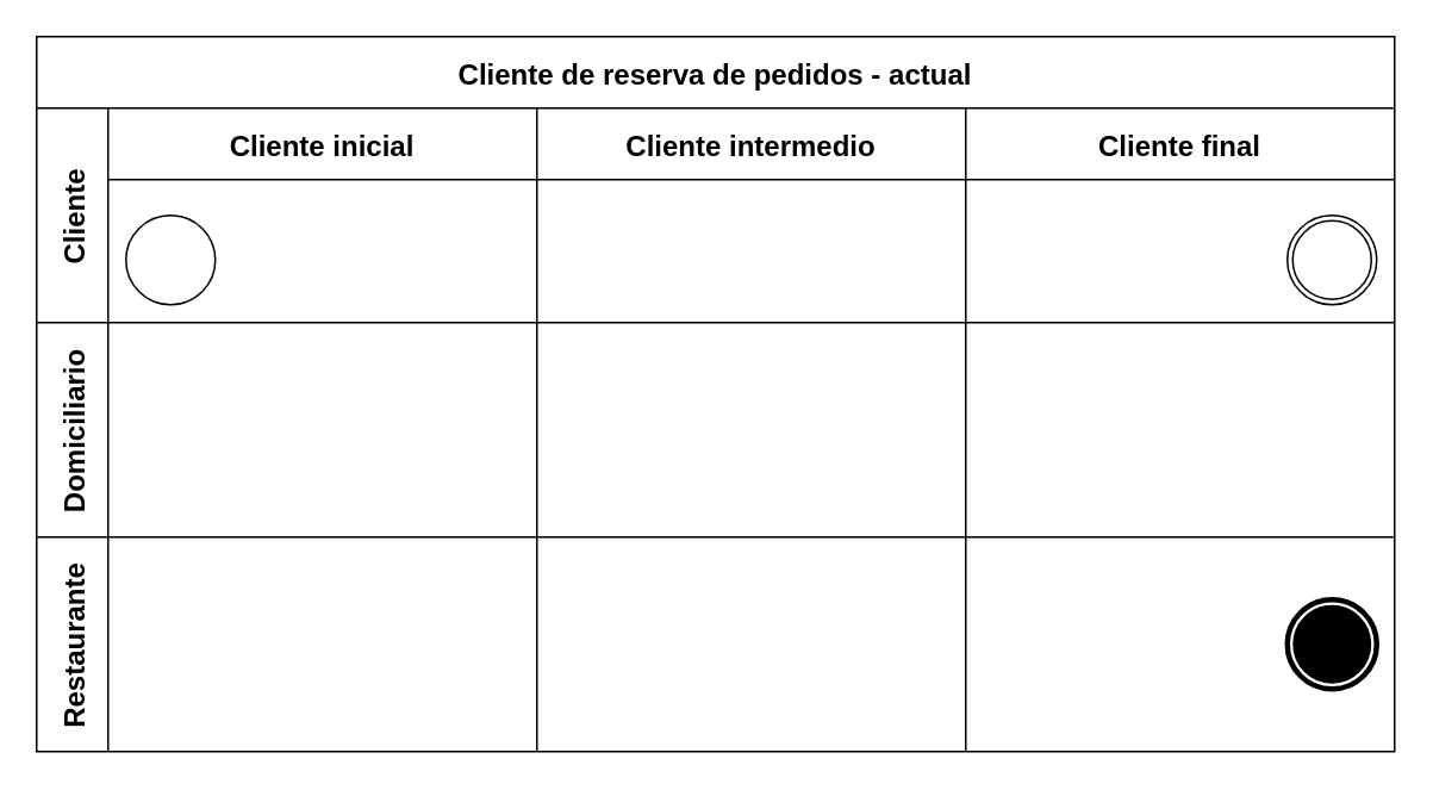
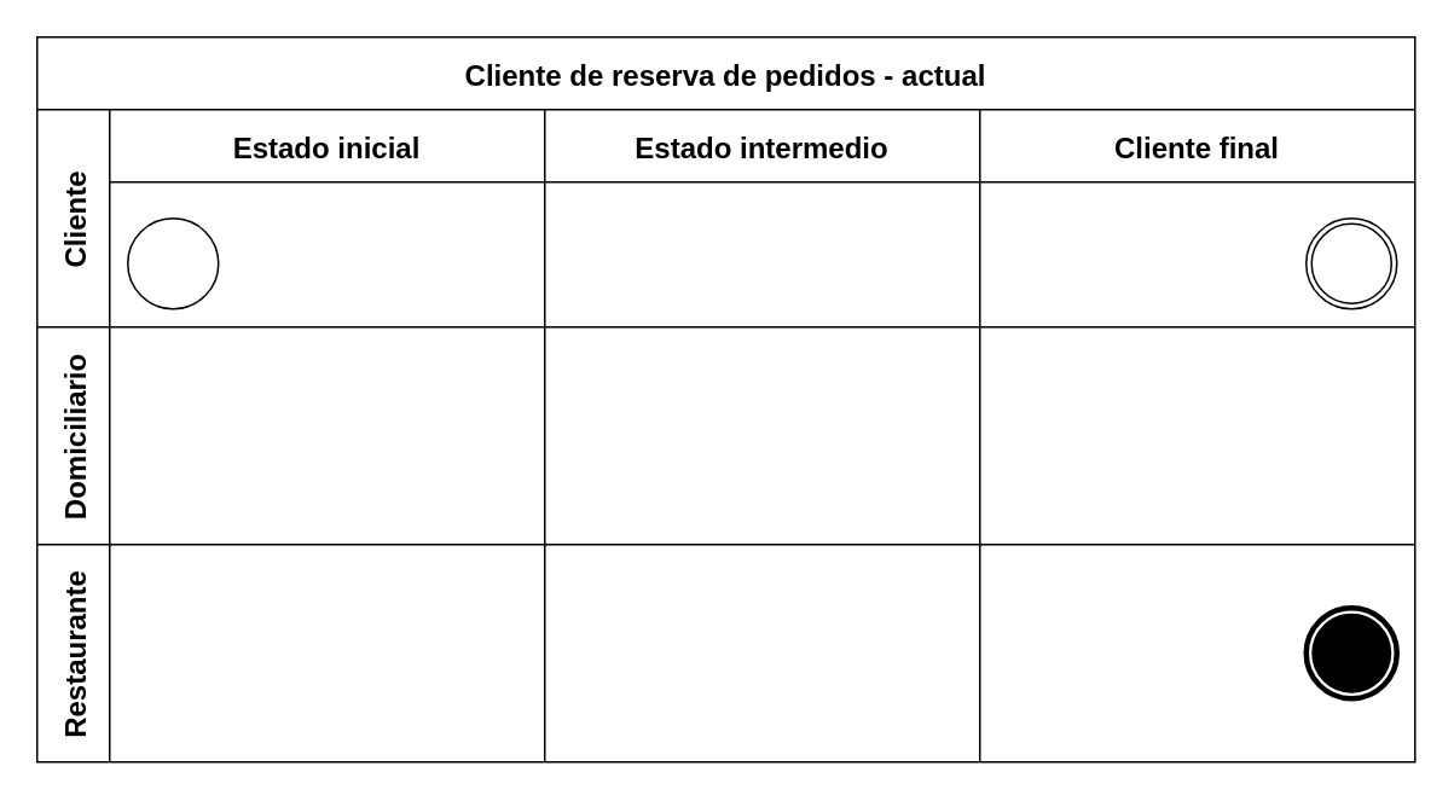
  <mxCell id="0" />
  <mxCell id="1" parent="0" />
  <mxCell id="2" value="Cliente de reserva de pedidos - actual" style="shape=table;childLayout=tableLayout;startSize=40;collapsible=0;recursiveResize=0;expand=0;fontSize=16;fontStyle=1" vertex="1" parent="1"><mxGeometry x="20" y="20" width="760" height="400" as="geometry" /></mxCell>
  <mxCell id="3" value="Cliente" style="shape=tableRow;horizontal=0;swimlaneHead=0;swimlaneBody=0;top=0;left=0;strokeColor=inherit;bottom=0;right=0;dropTarget=0;fontStyle=1;fillColor=none;points=[[0,0.5],[1,0.5]];portConstraint=eastwest;startSize=40;collapsible=0;recursiveResize=0;expand=0;fontSize=16;" vertex="1" parent="2"><mxGeometry y="40" width="760" height="120" as="geometry" /></mxCell>
- <mxCell id="4" value="Cliente inicial" style="swimlane;swimlaneHead=0;swimlaneBody=0;fontStyle=1;strokeColor=inherit;connectable=0;fillColor=none;startSize=40;collapsible=0;recursiveResize=0;expand=0;fontSize=16;" vertex="1" parent="3"><mxGeometry x="40" width="240" height="120" as="geometry"><mxRectangle width="240" height="120" as="alternateBounds" /></mxGeometry></mxCell>
+ <mxCell id="4" value="Estado inicial" style="swimlane;swimlaneHead=0;swimlaneBody=0;fontStyle=1;strokeColor=inherit;connectable=0;fillColor=none;startSize=40;collapsible=0;recursiveResize=0;expand=0;fontSize=16;" vertex="1" parent="3"><mxGeometry x="40" width="240" height="120" as="geometry"><mxRectangle width="240" height="120" as="alternateBounds" /></mxGeometry></mxCell>
  <mxCell id="5" value="" style="points=[[0.145,0.145,0],[0.5,0,0],[0.855,0.145,0],[1,0.5,0],[0.855,0.855,0],[0.5,1,0],[0.145,0.855,0],[0,0.5,0]];shape=mxgraph.bpmn.event;html=1;verticalLabelPosition=bottom;labelBackgroundColor=#ffffff;verticalAlign=top;align=center;perimeter=ellipsePerimeter;outlineConnect=0;aspect=fixed;outline=standard;symbol=general;" vertex="1" parent="4"><mxGeometry x="10" y="60" width="50" height="50" as="geometry" /></mxCell>
- <mxCell id="6" value="Cliente intermedio" style="swimlane;swimlaneHead=0;swimlaneBody=0;fontStyle=1;strokeColor=inherit;connectable=0;fillColor=none;startSize=40;collapsible=0;recursiveResize=0;expand=0;fontSize=16;" vertex="1" parent="3"><mxGeometry x="280" width="240" height="120" as="geometry"><mxRectangle width="240" height="120" as="alternateBounds" /></mxGeometry></mxCell>
+ <mxCell id="6" value="Estado intermedio" style="swimlane;swimlaneHead=0;swimlaneBody=0;fontStyle=1;strokeColor=inherit;connectable=0;fillColor=none;startSize=40;collapsible=0;recursiveResize=0;expand=0;fontSize=16;" vertex="1" parent="3"><mxGeometry x="280" width="240" height="120" as="geometry"><mxRectangle width="240" height="120" as="alternateBounds" /></mxGeometry></mxCell>
  <mxCell id="7" value="Cliente final" style="swimlane;swimlaneHead=0;swimlaneBody=0;fontStyle=1;strokeColor=inherit;connectable=0;fillColor=none;startSize=40;collapsible=0;recursiveResize=0;expand=0;fontSize=16;" vertex="1" parent="3"><mxGeometry x="520" width="240" height="120" as="geometry"><mxRectangle width="240" height="120" as="alternateBounds" /></mxGeometry></mxCell>
  <mxCell id="8" value="" style="points=[[0.145,0.145,0],[0.5,0,0],[0.855,0.145,0],[1,0.5,0],[0.855,0.855,0],[0.5,1,0],[0.145,0.855,0],[0,0.5,0]];shape=mxgraph.bpmn.event;html=1;verticalLabelPosition=bottom;labelBackgroundColor=#ffffff;verticalAlign=top;align=center;perimeter=ellipsePerimeter;outlineConnect=0;aspect=fixed;outline=throwing;symbol=general;" vertex="1" parent="7"><mxGeometry x="180" y="60" width="50" height="50" as="geometry" /></mxCell>
  <mxCell id="9" value="Domiciliario" style="shape=tableRow;horizontal=0;swimlaneHead=0;swimlaneBody=0;top=0;left=0;strokeColor=inherit;bottom=0;right=0;dropTarget=0;fontStyle=1;fillColor=none;points=[[0,0.5],[1,0.5]];portConstraint=eastwest;startSize=40;collapsible=0;recursiveResize=0;expand=0;fontSize=16;" vertex="1" parent="2"><mxGeometry y="160" width="760" height="120" as="geometry" /></mxCell>
  <mxCell id="10" value="" style="swimlane;swimlaneHead=0;swimlaneBody=0;fontStyle=1;connectable=0;strokeColor=inherit;fillColor=none;startSize=0;collapsible=0;recursiveResize=0;expand=0;fontSize=16;" vertex="1" parent="9"><mxGeometry x="40" width="240" height="120" as="geometry"><mxRectangle width="240" height="120" as="alternateBounds" /></mxGeometry></mxCell>
  <mxCell id="11" value="" style="swimlane;swimlaneHead=0;swimlaneBody=0;fontStyle=1;connectable=0;strokeColor=inherit;fillColor=none;startSize=0;collapsible=0;recursiveResize=0;expand=0;fontSize=16;" vertex="1" parent="9"><mxGeometry x="280" width="240" height="120" as="geometry"><mxRectangle width="240" height="120" as="alternateBounds" /></mxGeometry></mxCell>
  <mxCell id="12" value="" style="swimlane;swimlaneHead=0;swimlaneBody=0;fontStyle=1;connectable=0;strokeColor=inherit;fillColor=none;startSize=0;collapsible=0;recursiveResize=0;expand=0;fontSize=16;" vertex="1" parent="9"><mxGeometry x="520" width="240" height="120" as="geometry"><mxRectangle width="240" height="120" as="alternateBounds" /></mxGeometry></mxCell>
  <mxCell id="13" value="Restaurante" style="shape=tableRow;horizontal=0;swimlaneHead=0;swimlaneBody=0;top=0;left=0;strokeColor=inherit;bottom=0;right=0;dropTarget=0;fontStyle=1;fillColor=none;points=[[0,0.5],[1,0.5]];portConstraint=eastwest;startSize=40;collapsible=0;recursiveResize=0;expand=0;fontSize=16;" vertex="1" parent="2"><mxGeometry y="280" width="760" height="120" as="geometry" /></mxCell>
  <mxCell id="14" value="" style="swimlane;swimlaneHead=0;swimlaneBody=0;fontStyle=1;connectable=0;strokeColor=inherit;fillColor=none;startSize=0;collapsible=0;recursiveResize=0;expand=0;fontSize=16;" vertex="1" parent="13"><mxGeometry x="40" width="240" height="120" as="geometry"><mxRectangle width="240" height="120" as="alternateBounds" /></mxGeometry></mxCell>
  <mxCell id="15" value="" style="swimlane;swimlaneHead=0;swimlaneBody=0;fontStyle=1;connectable=0;strokeColor=inherit;fillColor=none;startSize=0;collapsible=0;recursiveResize=0;expand=0;fontSize=16;" vertex="1" parent="13"><mxGeometry x="280" width="240" height="120" as="geometry"><mxRectangle width="240" height="120" as="alternateBounds" /></mxGeometry></mxCell>
  <mxCell id="16" value="" style="swimlane;swimlaneHead=0;swimlaneBody=0;fontStyle=1;connectable=0;strokeColor=inherit;fillColor=none;startSize=0;collapsible=0;recursiveResize=0;expand=0;fontSize=16;" vertex="1" parent="13"><mxGeometry x="520" width="240" height="120" as="geometry"><mxRectangle width="240" height="120" as="alternateBounds" /></mxGeometry></mxCell>
  <mxCell id="17" value="" style="points=[[0.145,0.145,0],[0.5,0,0],[0.855,0.145,0],[1,0.5,0],[0.855,0.855,0],[0.5,1,0],[0.145,0.855,0],[0,0.5,0]];shape=mxgraph.bpmn.event;html=1;verticalLabelPosition=bottom;labelBackgroundColor=#ffffff;verticalAlign=top;align=center;perimeter=ellipsePerimeter;outlineConnect=0;aspect=fixed;outline=end;symbol=terminate;" vertex="1" parent="16"><mxGeometry x="180" y="35" width="50" height="50" as="geometry" /></mxCell>
